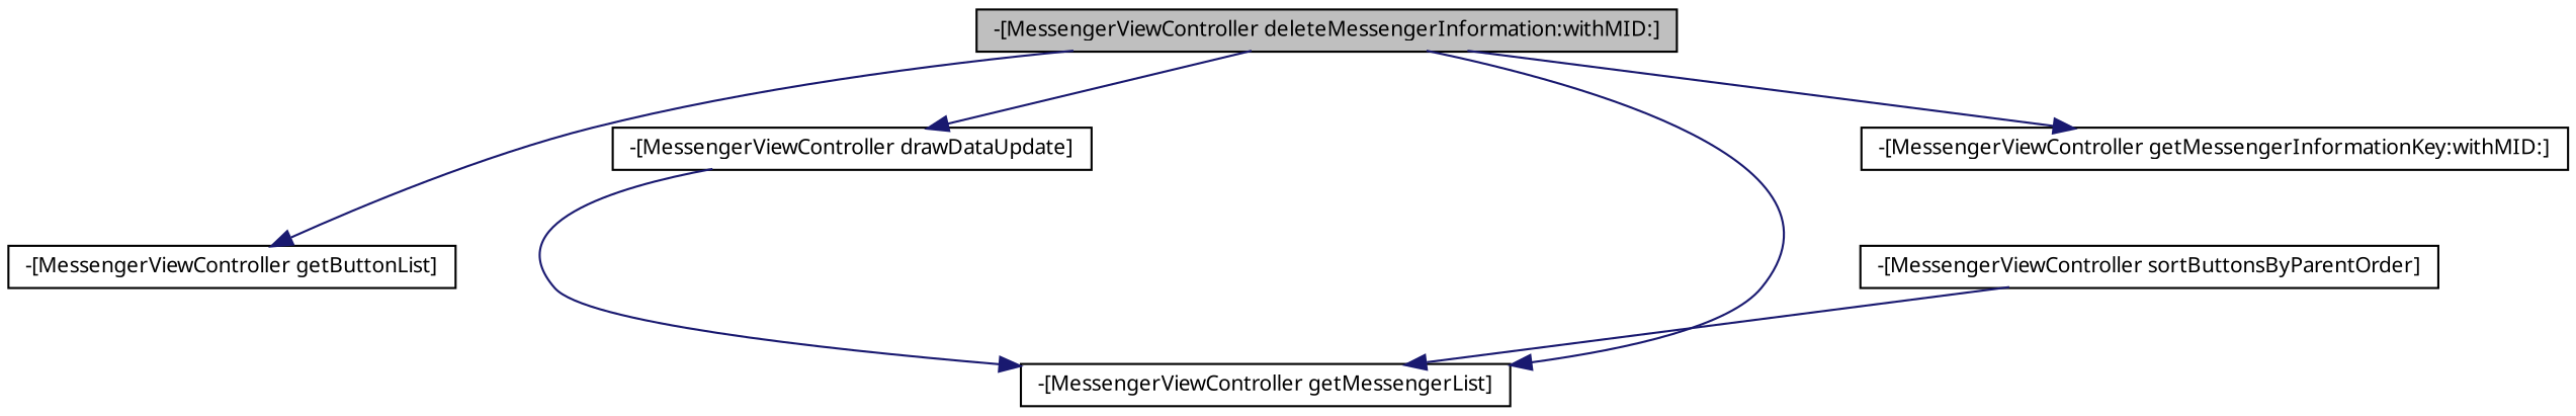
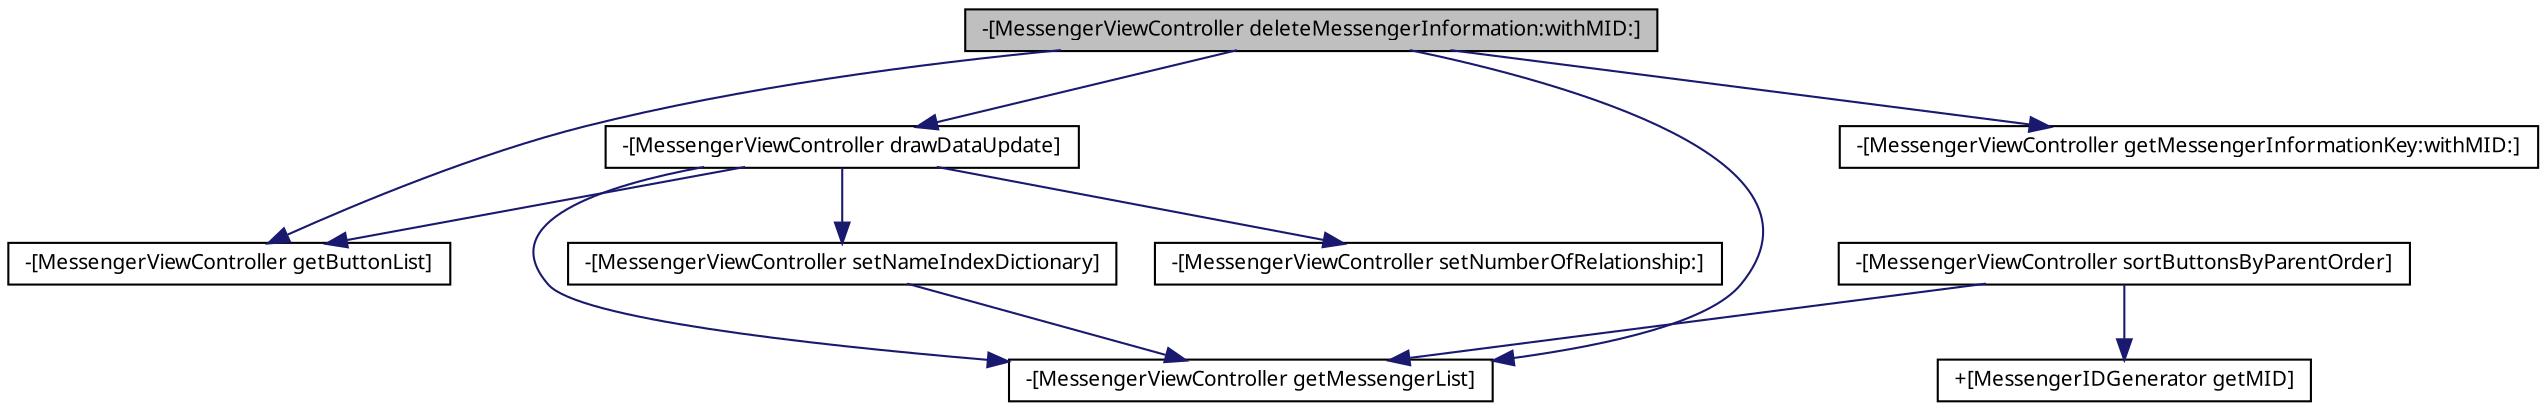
  digraph {
    rankdir=TB
    node [color=black fillcolor=white fontname="FreeSans.ttf" fontsize=10 shape=record style=filled]
    edge [color=midnightblue fontname="FreeSans.ttf" fontsize=10 labelfontname="FreeSans.ttf" labelfontsize=10 style=solid]
    n1 [fillcolor=grey75 fontcolor=black height=0.2 label="-[MessengerViewController deleteMessengerInformation:withMID:]" width=0.4]
    n2 [height=0.2 label="-[MessengerViewController drawDataUpdate]" width=0.4]
    n3 [height=0.2 label="-[MessengerViewController getButtonList]" width=0.4]
    n4 [height=0.2 label="-[MessengerViewController getMessengerList]" width=0.4]
    n5 [height=0.2 label="-[MessengerViewController getMessengerInformationKey:withMID:]" width=0.4]
+   n6 [height=0.2 label="-[MessengerViewController setNameIndexDictionary]" width=0.4]
+   n7 [height=0.2 label="-[MessengerViewController setNumberOfRelationship:]" width=0.4]
    n8 [height=0.2 label="-[MessengerViewController sortButtonsByParentOrder]" width=0.4]
+   n9 [height=0.2 label="+[MessengerIDGenerator getMID]" width=0.4]
    n1 -> n2
    n1 -> n3
    n1 -> n4
    n1 -> n5
+   n2 -> n3
    n2 -> n4
+   n2 -> n6
+   n2 -> n7
+   n6 -> n4
    n8 -> n4
+   n8 -> n9
  }
